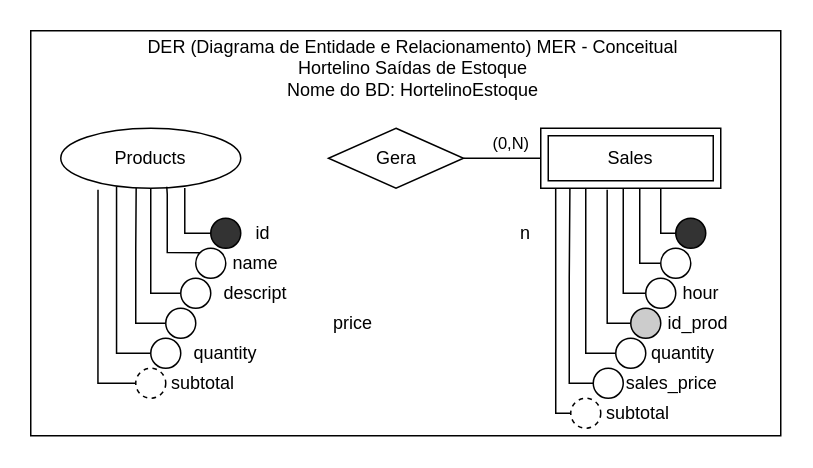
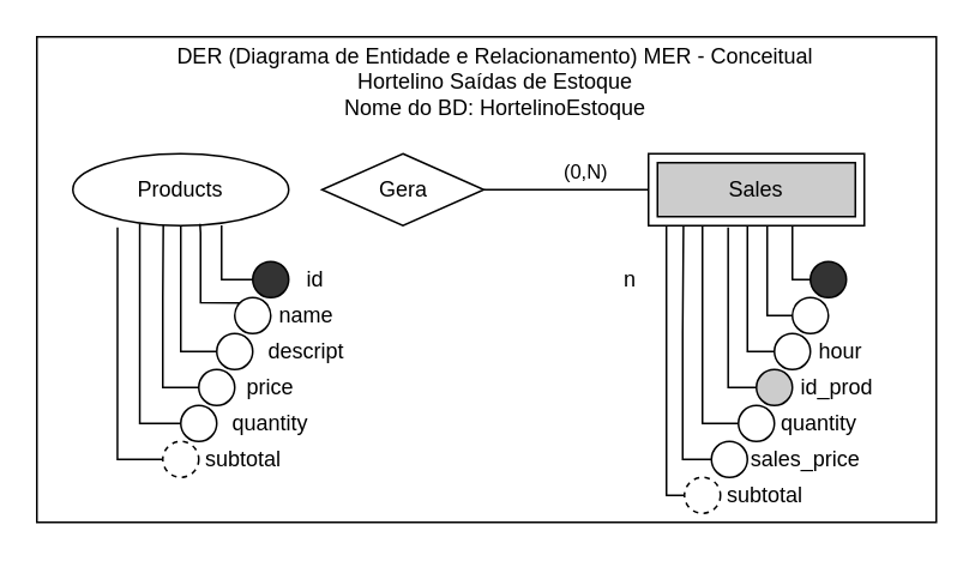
  <mxCell id="0" />
  <mxCell id="1" parent="0" />
  <mxCell id="2" value="" style="rounded=0;whiteSpace=wrap;html=1;" parent="1" vertex="1"><mxGeometry x="20" y="20" width="500" height="270" as="geometry" /></mxCell>
  <mxCell id="3" value="Products" style="ellipse;whiteSpace=wrap;html=1;" parent="1" vertex="1"><mxGeometry x="40" y="85" width="120" height="40" as="geometry" /></mxCell>
  <mxCell id="4" value="" style="rounded=0;whiteSpace=wrap;html=1;" parent="1" vertex="1"><mxGeometry x="360" y="85" width="120" height="40" as="geometry" /></mxCell>
  <mxCell id="5" value="(0,N)" style="rounded=0;orthogonalLoop=1;jettySize=auto;html=1;exitX=1;exitY=0.5;exitDx=0;exitDy=0;entryX=0;entryY=0.5;entryDx=0;entryDy=0;endArrow=none;endFill=0;" parent="1" source="6" target="4" edge="1"><mxGeometry x="0.223" y="10" relative="1" as="geometry"><mxPoint as="offset" /></mxGeometry></mxCell>
- <mxCell id="6" value="Gera" style="rhombus;whiteSpace=wrap;html=1;" parent="1" vertex="1"><mxGeometry x="218.5" y="85" width="90" height="40" as="geometry" /></mxCell>
+ <mxCell id="6" value="Gera" style="rhombus;whiteSpace=wrap;html=1;" parent="1" vertex="1"><mxGeometry x="178.5" y="85" width="90" height="40" as="geometry" /></mxCell>
  <mxCell id="7" style="edgeStyle=orthogonalEdgeStyle;rounded=0;orthogonalLoop=1;jettySize=auto;html=1;exitX=0;exitY=0.5;exitDx=0;exitDy=0;entryX=0.689;entryY=0.997;entryDx=0;entryDy=0;entryPerimeter=0;endArrow=none;endFill=0;" parent="1" source="8" target="3" edge="1"><mxGeometry relative="1" as="geometry" /></mxCell>
  <mxCell id="8" value="" style="ellipse;whiteSpace=wrap;html=1;aspect=fixed;fillColor=#333333;" parent="1" vertex="1"><mxGeometry x="140" y="145" width="20" height="20" as="geometry" /></mxCell>
  <mxCell id="9" style="edgeStyle=orthogonalEdgeStyle;rounded=0;orthogonalLoop=1;jettySize=auto;html=1;exitX=0;exitY=0;exitDx=0;exitDy=0;entryX=0.589;entryY=0.975;entryDx=0;entryDy=0;entryPerimeter=0;endArrow=none;endFill=0;" parent="1" source="10" target="3" edge="1"><mxGeometry relative="1" as="geometry"><Array as="points"><mxPoint x="111" y="168" /><mxPoint x="111" y="129" /><mxPoint x="111" y="129" /></Array></mxGeometry></mxCell>
  <mxCell id="10" value="" style="ellipse;whiteSpace=wrap;html=1;aspect=fixed;" parent="1" vertex="1"><mxGeometry x="130" y="165" width="20" height="20" as="geometry" /></mxCell>
  <mxCell id="11" style="edgeStyle=orthogonalEdgeStyle;rounded=0;orthogonalLoop=1;jettySize=auto;html=1;exitX=0;exitY=0.5;exitDx=0;exitDy=0;endArrow=none;endFill=0;" parent="1" source="12" target="3" edge="1"><mxGeometry relative="1" as="geometry" /></mxCell>
  <mxCell id="12" value="" style="ellipse;whiteSpace=wrap;html=1;aspect=fixed;" parent="1" vertex="1"><mxGeometry x="120" y="185" width="20" height="20" as="geometry" /></mxCell>
  <mxCell id="13" style="edgeStyle=orthogonalEdgeStyle;rounded=0;orthogonalLoop=1;jettySize=auto;html=1;exitX=0;exitY=0.5;exitDx=0;exitDy=0;entryX=0.419;entryY=0.997;entryDx=0;entryDy=0;entryPerimeter=0;endArrow=none;endFill=0;" parent="1" source="14" target="3" edge="1"><mxGeometry relative="1" as="geometry"><Array as="points"><mxPoint x="90" y="215" /><mxPoint x="90" y="165" /><mxPoint x="90" y="165" /></Array></mxGeometry></mxCell>
  <mxCell id="14" value="" style="ellipse;whiteSpace=wrap;html=1;aspect=fixed;" parent="1" vertex="1"><mxGeometry x="110" y="205" width="20" height="20" as="geometry" /></mxCell>
  <mxCell id="15" value="id" style="text;html=1;strokeColor=none;fillColor=none;align=center;verticalAlign=middle;whiteSpace=wrap;rounded=0;" parent="1" vertex="1"><mxGeometry x="160" y="145" width="30" height="20" as="geometry" /></mxCell>
  <mxCell id="16" value="name" style="text;html=1;strokeColor=none;fillColor=none;align=center;verticalAlign=middle;whiteSpace=wrap;rounded=0;" parent="1" vertex="1"><mxGeometry x="150" y="165" width="40" height="20" as="geometry" /></mxCell>
  <mxCell id="17" value="descript" style="text;html=1;strokeColor=none;fillColor=none;align=center;verticalAlign=middle;whiteSpace=wrap;rounded=0;" parent="1" vertex="1"><mxGeometry x="134.25" y="185" width="71.5" height="20" as="geometry" /></mxCell>
- <mxCell id="18" value="price" style="text;html=1;strokeColor=none;fillColor=none;align=center;verticalAlign=middle;whiteSpace=wrap;rounded=0;" parent="1" vertex="1"><mxGeometry x="215" y="205" width="40" height="20" as="geometry" /></mxCell>
+ <mxCell id="18" value="price" style="text;html=1;strokeColor=none;fillColor=none;align=center;verticalAlign=middle;whiteSpace=wrap;rounded=0;" parent="1" vertex="1"><mxGeometry x="130" y="205" width="40" height="20" as="geometry" /></mxCell>
  <mxCell id="19" value="quantity" style="text;html=1;strokeColor=none;fillColor=none;align=center;verticalAlign=middle;whiteSpace=wrap;rounded=0;" parent="1" vertex="1"><mxGeometry x="120" y="225" width="60" height="20" as="geometry" /></mxCell>
  <mxCell id="20" style="edgeStyle=orthogonalEdgeStyle;rounded=0;orthogonalLoop=1;jettySize=auto;html=1;exitX=0;exitY=0.5;exitDx=0;exitDy=0;entryX=0.31;entryY=0.98;entryDx=0;entryDy=0;entryPerimeter=0;endArrow=none;endFill=0;" parent="1" source="21" target="3" edge="1"><mxGeometry relative="1" as="geometry" /></mxCell>
  <mxCell id="21" value="" style="ellipse;whiteSpace=wrap;html=1;aspect=fixed;" parent="1" vertex="1"><mxGeometry x="100" y="225" width="20" height="20" as="geometry" /></mxCell>
  <mxCell id="22" style="edgeStyle=orthogonalEdgeStyle;rounded=0;orthogonalLoop=1;jettySize=auto;html=1;exitX=0;exitY=0.5;exitDx=0;exitDy=0;endArrow=none;endFill=0;" parent="1" source="23" target="4" edge="1"><mxGeometry relative="1" as="geometry"><mxPoint x="437" y="127" as="targetPoint" /><Array as="points"><mxPoint x="440" y="155" /></Array></mxGeometry></mxCell>
  <mxCell id="23" value="" style="ellipse;whiteSpace=wrap;html=1;aspect=fixed;fillColor=#333333;" parent="1" vertex="1"><mxGeometry x="450" y="145" width="20" height="20" as="geometry" /></mxCell>
  <mxCell id="24" style="edgeStyle=orthogonalEdgeStyle;rounded=0;orthogonalLoop=1;jettySize=auto;html=1;exitX=0;exitY=0.5;exitDx=0;exitDy=0;entryX=0.55;entryY=0.996;entryDx=0;entryDy=0;entryPerimeter=0;endArrow=none;endFill=0;" parent="1" source="25" target="4" edge="1"><mxGeometry relative="1" as="geometry"><Array as="points"><mxPoint x="426" y="175" /></Array></mxGeometry></mxCell>
  <mxCell id="25" value="" style="ellipse;whiteSpace=wrap;html=1;aspect=fixed;" parent="1" vertex="1"><mxGeometry x="440" y="165" width="20" height="20" as="geometry" /></mxCell>
  <mxCell id="26" style="edgeStyle=orthogonalEdgeStyle;rounded=0;orthogonalLoop=1;jettySize=auto;html=1;exitX=0;exitY=0.5;exitDx=0;exitDy=0;endArrow=none;endFill=0;" parent="1" source="27" target="4" edge="1"><mxGeometry relative="1" as="geometry"><Array as="points"><mxPoint x="415" y="195" /></Array></mxGeometry></mxCell>
  <mxCell id="27" value="" style="ellipse;whiteSpace=wrap;html=1;aspect=fixed;" parent="1" vertex="1"><mxGeometry x="430" y="185" width="20" height="20" as="geometry" /></mxCell>
  <mxCell id="28" style="edgeStyle=orthogonalEdgeStyle;rounded=0;orthogonalLoop=1;jettySize=auto;html=1;exitX=0;exitY=0.5;exitDx=0;exitDy=0;entryX=0.369;entryY=1.025;entryDx=0;entryDy=0;entryPerimeter=0;endArrow=none;endFill=0;" parent="1" source="29" target="4" edge="1"><mxGeometry relative="1" as="geometry"><Array as="points"><mxPoint x="404" y="215" /></Array></mxGeometry></mxCell>
  <mxCell id="29" value="" style="ellipse;whiteSpace=wrap;html=1;aspect=fixed;fillColor=#CCCCCC;" parent="1" vertex="1"><mxGeometry x="420" y="205" width="20" height="20" as="geometry" /></mxCell>
  <mxCell id="30" value="n" style="text;html=1;strokeColor=none;fillColor=none;align=center;verticalAlign=middle;whiteSpace=wrap;rounded=0;" parent="1" vertex="1"><mxGeometry x="340" y="145" width="20" height="20" as="geometry" /></mxCell>
  <mxCell id="31" value="hour" style="text;html=1;strokeColor=none;fillColor=none;align=center;verticalAlign=middle;whiteSpace=wrap;rounded=0;" parent="1" vertex="1"><mxGeometry x="444.25" y="185" width="45.75" height="20" as="geometry" /></mxCell>
  <mxCell id="32" value="id_prod" style="text;html=1;strokeColor=none;fillColor=none;align=center;verticalAlign=middle;whiteSpace=wrap;rounded=0;" parent="1" vertex="1"><mxGeometry x="440" y="205" width="50" height="20" as="geometry" /></mxCell>
  <mxCell id="33" value="quantity" style="text;html=1;strokeColor=none;fillColor=none;align=center;verticalAlign=middle;whiteSpace=wrap;rounded=0;" parent="1" vertex="1"><mxGeometry x="430" y="225" width="50" height="20" as="geometry" /></mxCell>
  <mxCell id="34" style="edgeStyle=orthogonalEdgeStyle;rounded=0;orthogonalLoop=1;jettySize=auto;html=1;exitX=0;exitY=0.5;exitDx=0;exitDy=0;entryX=0.25;entryY=1;entryDx=0;entryDy=0;endArrow=none;endFill=0;" parent="1" source="35" target="4" edge="1"><mxGeometry relative="1" as="geometry"><Array as="points"><mxPoint x="390" y="235" /></Array></mxGeometry></mxCell>
  <mxCell id="35" value="" style="ellipse;whiteSpace=wrap;html=1;aspect=fixed;" parent="1" vertex="1"><mxGeometry x="410" y="225" width="20" height="20" as="geometry" /></mxCell>
  <mxCell id="36" value="subtotal" style="text;html=1;strokeColor=none;fillColor=none;align=center;verticalAlign=middle;whiteSpace=wrap;rounded=0;" parent="1" vertex="1"><mxGeometry x="110" y="245" width="50" height="20" as="geometry" /></mxCell>
  <mxCell id="37" style="edgeStyle=orthogonalEdgeStyle;rounded=0;orthogonalLoop=1;jettySize=auto;html=1;exitX=0;exitY=0.5;exitDx=0;exitDy=0;entryX=0.207;entryY=1.025;entryDx=0;entryDy=0;entryPerimeter=0;endArrow=none;endFill=0;" parent="1" source="38" target="3" edge="1"><mxGeometry relative="1" as="geometry" /></mxCell>
  <mxCell id="38" value="" style="ellipse;whiteSpace=wrap;html=1;aspect=fixed;dashed=1;" parent="1" vertex="1"><mxGeometry x="90" y="245" width="20" height="20" as="geometry" /></mxCell>
  <mxCell id="39" value="subtotal" style="text;html=1;strokeColor=none;fillColor=none;align=center;verticalAlign=middle;whiteSpace=wrap;rounded=0;" parent="1" vertex="1"><mxGeometry x="400" y="265" width="50" height="20" as="geometry" /></mxCell>
  <mxCell id="40" style="edgeStyle=orthogonalEdgeStyle;rounded=0;orthogonalLoop=1;jettySize=auto;html=1;exitX=0;exitY=0.5;exitDx=0;exitDy=0;endArrow=none;endFill=0;entryX=0.083;entryY=1;entryDx=0;entryDy=0;entryPerimeter=0;" parent="1" source="41" target="4" edge="1"><mxGeometry relative="1" as="geometry"><mxPoint x="380" y="135" as="targetPoint" /><Array as="points"><mxPoint x="370" y="275" /></Array></mxGeometry></mxCell>
  <mxCell id="41" value="" style="ellipse;whiteSpace=wrap;html=1;aspect=fixed;dashed=1;" parent="1" vertex="1"><mxGeometry x="380" y="265" width="20" height="20" as="geometry" /></mxCell>
- <mxCell id="42" value="Sales" style="rounded=0;whiteSpace=wrap;html=1;" parent="1" vertex="1"><mxGeometry x="365" y="90" width="110" height="30" as="geometry" /></mxCell>
+ <mxCell id="42" value="Sales" style="rounded=0;whiteSpace=wrap;html=1;fillColor=#cccccc;" parent="1" vertex="1"><mxGeometry x="365" y="90" width="110" height="30" as="geometry" /></mxCell>
  <mxCell id="43" value="DER (Diagrama de Entidade e Relacionamento) MER - Conceitual&lt;br&gt;Hortelino Saídas de Estoque&lt;br&gt;Nome do BD:&amp;nbsp;HortelinoEstoque" style="text;html=1;strokeColor=none;fillColor=none;align=center;verticalAlign=middle;whiteSpace=wrap;rounded=0;" parent="1" vertex="1"><mxGeometry x="90" y="25" width="370" height="40" as="geometry" /></mxCell>
  <mxCell id="44" style="edgeStyle=orthogonalEdgeStyle;rounded=0;orthogonalLoop=1;jettySize=auto;html=1;exitX=0;exitY=0.5;exitDx=0;exitDy=0;entryX=0.162;entryY=1.007;entryDx=0;entryDy=0;entryPerimeter=0;endArrow=none;endFill=0;" edge="1" parent="1" source="45" target="4"><mxGeometry relative="1" as="geometry"><Array as="points"><mxPoint x="379" y="255" /><mxPoint x="379" y="185" /></Array></mxGeometry></mxCell>
  <mxCell id="45" value="" style="ellipse;whiteSpace=wrap;html=1;aspect=fixed;" vertex="1" parent="1"><mxGeometry x="395" y="245" width="20" height="20" as="geometry" /></mxCell>
  <mxCell id="46" value="sales_price" style="text;html=1;strokeColor=none;fillColor=none;align=center;verticalAlign=middle;whiteSpace=wrap;rounded=0;" vertex="1" parent="1"><mxGeometry x="415" y="245" width="65" height="20" as="geometry" /></mxCell>
